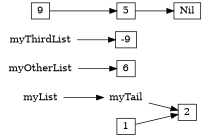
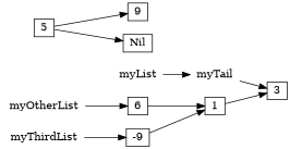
  digraph {
    rankdir=LR
    node [shape=box]
    myList [height=0 shape=plaintext width=0]
    myTail [height=0 shape=plaintext width=0]
    1 [height=0 width=0]
-   2 [height=0 width=0]
+   2 [height=0 width=0 label=3]
    myOtherList [height=0 shape=plaintext width=0]
    n6 [height=0 label=6 width=0]
    myThirdList [height=0 shape=plaintext width=0]
    n8 [height=0 label=-9 width=0]
    n9 [height=0 label=9 width=0]
    5 [height=0 width=0]
    Nil [height=0 width=0]
    myList -> myTail
    myTail -> 2
    1 -> 2
    myOtherList -> n6
+   n6 -> 1
    myThirdList -> n8
-   n9 -> 5
+   n8 -> 1
+   5 -> n9
    5 -> Nil
  }
